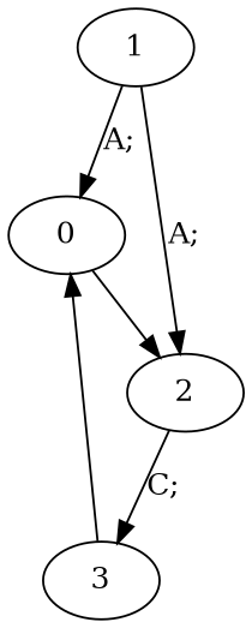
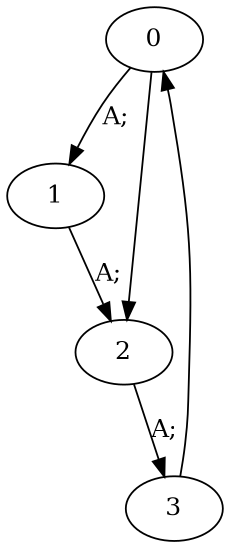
  digraph {
    rankdir=TB
    0
    1
    2
    3
-   1 -> 0 [label="A;"]
+   0 -> 1 [label="A;"]
    0 -> 2
    1 -> 2 [label="A;"]
-   2 -> 3 [label="C;"]
+   2 -> 3 [label="A;"]
    3 -> 0
  }
